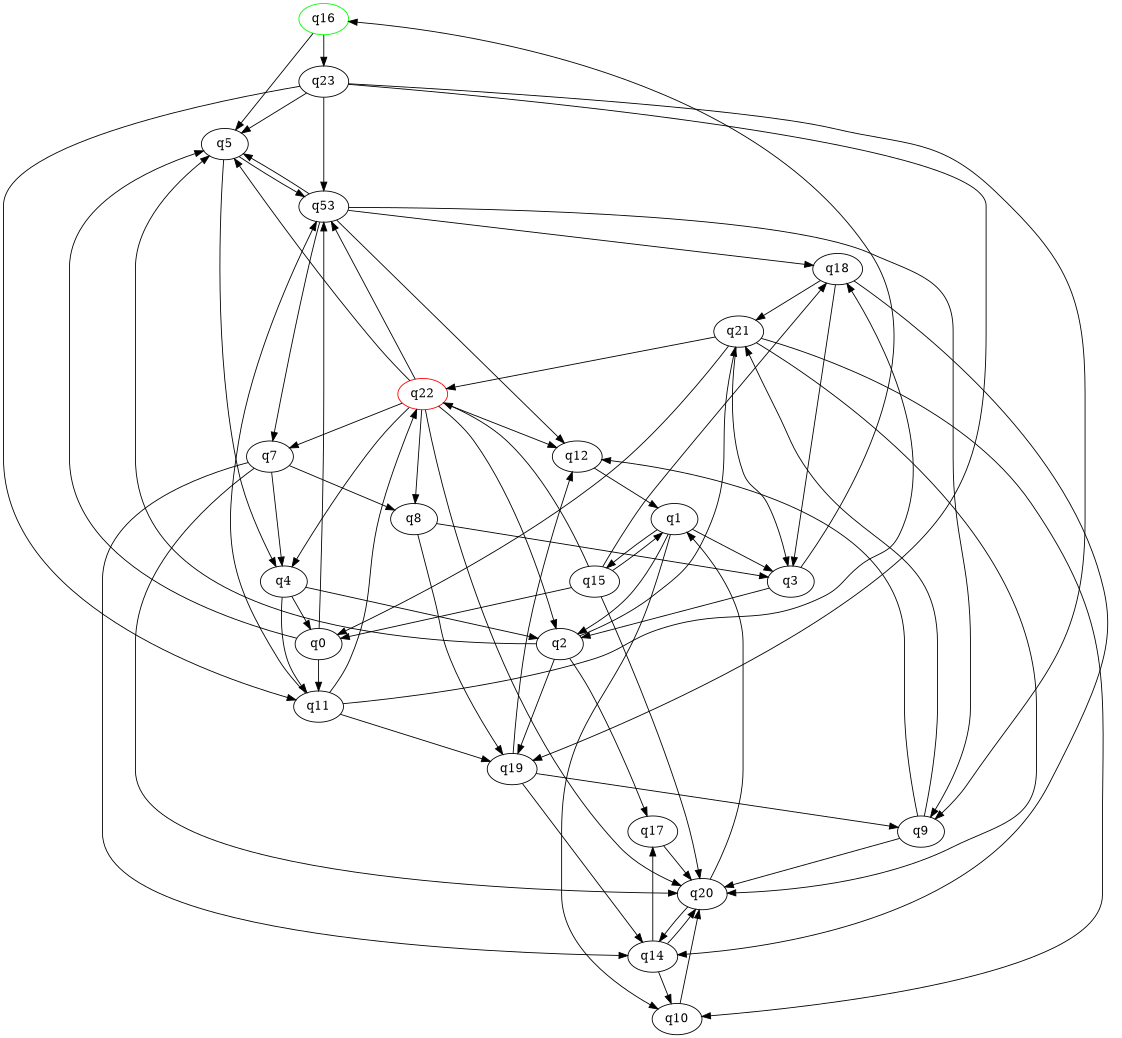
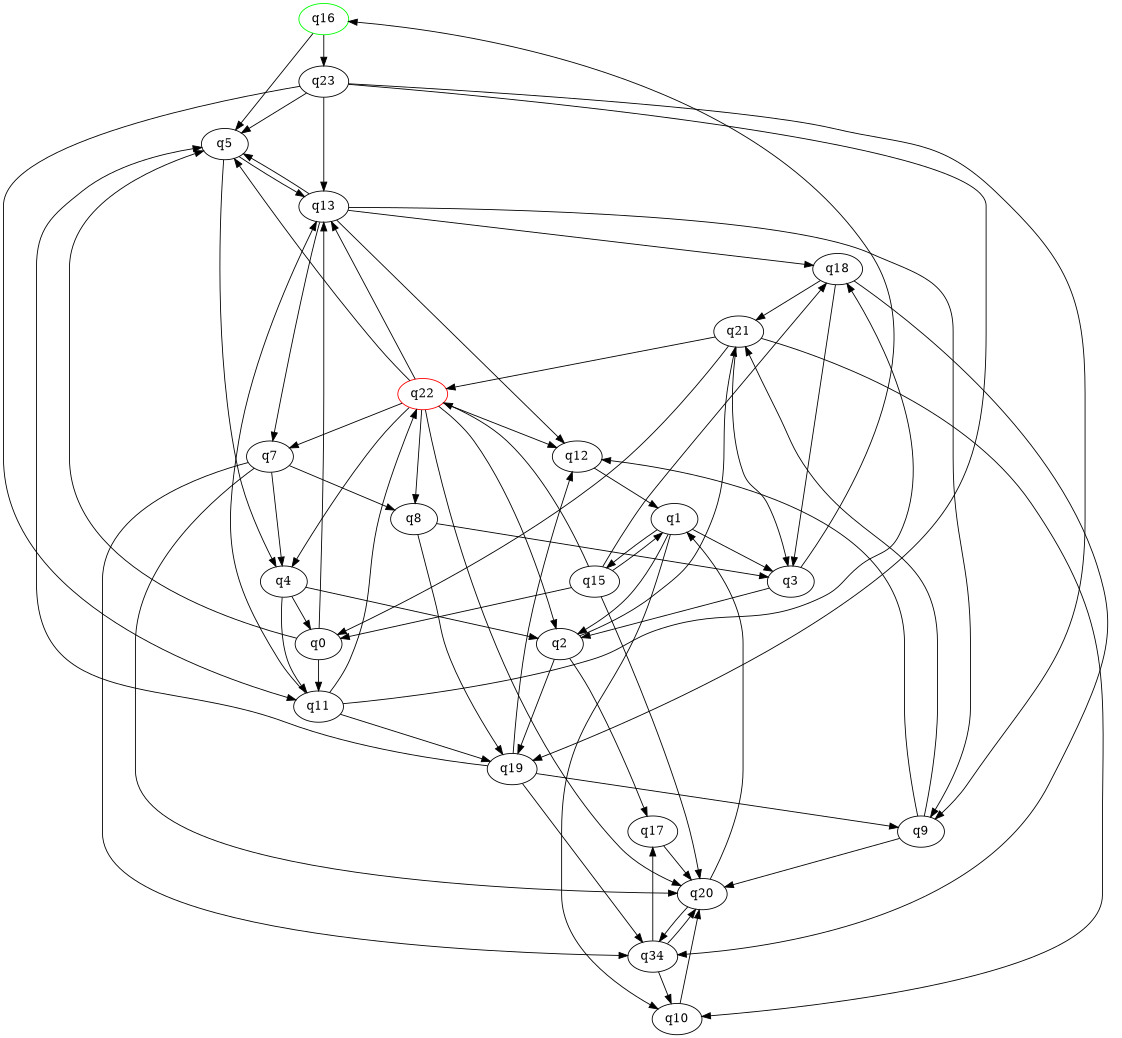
  digraph {
    q16 [color=green initial=1]
    q5
    q23
-   q13 [label=q53]
+   q13
    q4
    q11
    q19
    q9
    q22 [color=red final=1]
    q2
    q7
    q8
    q20
    q12
    q18
    q17
    q21
    q0
-   q14
+   q14 [label=q34]
    q3
    q1
    q10
    q15
    q16 -> q5
    q16 -> q23
    q5 -> q13
    q5 -> q4
    q23 -> q5
    q23 -> q13
    q23 -> q11
    q23 -> q19
    q23 -> q9
    q13 -> q5
    q13 -> q9
    q13 -> q7
    q13 -> q12
    q13 -> q18
    q4 -> q11
    q4 -> q2
    q4 -> q0
    q11 -> q13
    q11 -> q19
    q11 -> q22
    q11 -> q18
    q19 -> q9
    q19 -> q12
    q19 -> q14
    q9 -> q20
    q9 -> q12
    q9 -> q21
    q22 -> q5
    q22 -> q13
    q22 -> q4
    q22 -> q2
    q22 -> q7
    q22 -> q8
    q22 -> q20
    q22 -> q12
-   q2 -> q5
+   q19 -> q5
    q2 -> q19
    q2 -> q17
    q2 -> q21
    q7 -> q4
    q7 -> q8
    q7 -> q20
    q7 -> q14
    q8 -> q19
    q8 -> q3
    q20 -> q14
    q20 -> q1
    q12 -> q1
    q18 -> q21
    q18 -> q14
    q18 -> q3
    q17 -> q20
    q21 -> q22
-   q21 -> q20
    q21 -> q0
    q21 -> q3
    q21 -> q10
    q0 -> q5
    q0 -> q13
    q0 -> q11
    q14 -> q20
    q14 -> q17
    q14 -> q10
    q3 -> q16
    q3 -> q2
    q1 -> q2
    q1 -> q3
    q1 -> q10
    q1 -> q15
    q10 -> q20
    q15 -> q22
    q15 -> q20
    q15 -> q18
    q15 -> q0
    q15 -> q1
  }
